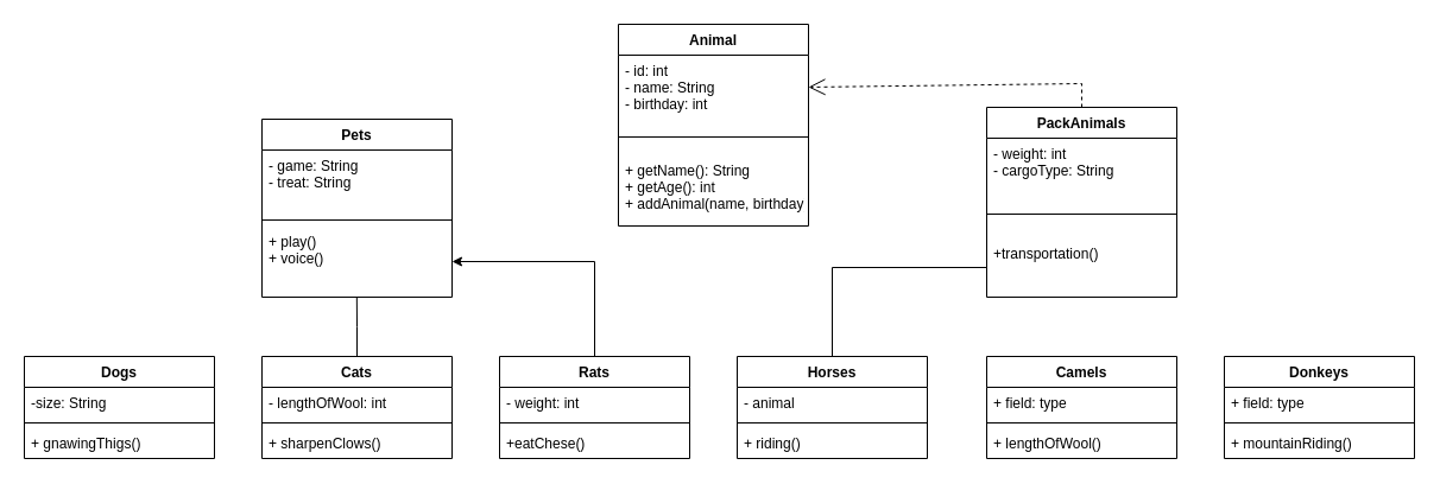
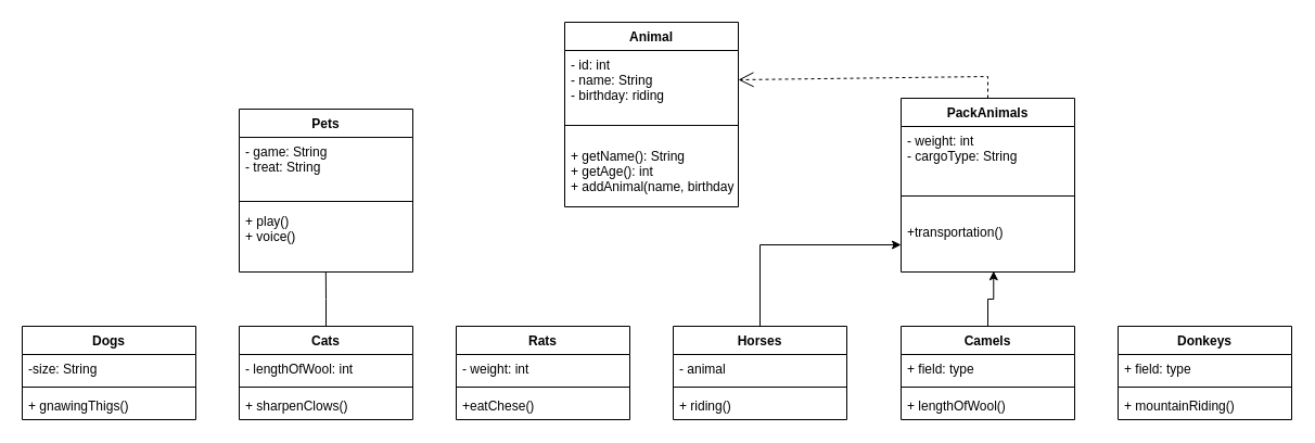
  <mxCell id="0" />
  <mxCell id="1" parent="0" />
  <mxCell id="2" value="Animal" style="swimlane;fontStyle=1;align=center;verticalAlign=top;childLayout=stackLayout;horizontal=1;startSize=26;horizontalStack=0;resizeParent=1;resizeParentMax=0;resizeLast=0;collapsible=1;marginBottom=0;" vertex="1" parent="1"><mxGeometry x="520" y="20" width="160" height="170" as="geometry" /></mxCell>
- <mxCell id="3" value="- id: int&#10;- name: String&#10;- birthday: int&#10;" style="text;strokeColor=none;fillColor=none;align=left;verticalAlign=top;spacingLeft=4;spacingRight=4;overflow=hidden;rotatable=0;points=[[0,0.5],[1,0.5]];portConstraint=eastwest;" vertex="1" parent="2"><mxGeometry y="26" width="160" height="54" as="geometry" /></mxCell>
+ <mxCell id="3" value="- id: int&#10;- name: String&#10;- birthday: riding&#10;" style="text;strokeColor=none;fillColor=none;align=left;verticalAlign=top;spacingLeft=4;spacingRight=4;overflow=hidden;rotatable=0;points=[[0,0.5],[1,0.5]];portConstraint=eastwest;" vertex="1" parent="2"><mxGeometry y="26" width="160" height="54" as="geometry" /></mxCell>
  <mxCell id="4" value="" style="line;strokeWidth=1;fillColor=none;align=left;verticalAlign=middle;spacingTop=-1;spacingLeft=3;spacingRight=3;rotatable=0;labelPosition=right;points=[];portConstraint=eastwest;strokeColor=inherit;" vertex="1" parent="2"><mxGeometry y="80" width="160" height="30" as="geometry" /></mxCell>
  <mxCell id="5" value="+ getName(): String&#10;+ getAge(): int&#10;+ addAnimal(name, birthday): animal" style="text;strokeColor=none;fillColor=none;align=left;verticalAlign=top;spacingLeft=4;spacingRight=4;overflow=hidden;rotatable=0;points=[[0,0.5],[1,0.5]];portConstraint=eastwest;" vertex="1" parent="2"><mxGeometry y="110" width="160" height="60" as="geometry" /></mxCell>
  <mxCell id="6" value="Pets" style="swimlane;fontStyle=1;align=center;verticalAlign=top;childLayout=stackLayout;horizontal=1;startSize=26;horizontalStack=0;resizeParent=1;resizeParentMax=0;resizeLast=0;collapsible=1;marginBottom=0;" vertex="1" parent="1"><mxGeometry x="220" y="100" width="160" height="150" as="geometry" /></mxCell>
  <mxCell id="7" value="- game: String&#10;- treat: String" style="text;strokeColor=none;fillColor=none;align=left;verticalAlign=top;spacingLeft=4;spacingRight=4;overflow=hidden;rotatable=0;points=[[0,0.5],[1,0.5]];portConstraint=eastwest;" vertex="1" parent="6"><mxGeometry y="26" width="160" height="54" as="geometry" /></mxCell>
  <mxCell id="8" value="" style="line;strokeWidth=1;fillColor=none;align=left;verticalAlign=middle;spacingTop=-1;spacingLeft=3;spacingRight=3;rotatable=0;labelPosition=right;points=[];portConstraint=eastwest;strokeColor=inherit;" vertex="1" parent="6"><mxGeometry y="80" width="160" height="10" as="geometry" /></mxCell>
  <mxCell id="9" value="+ play()&#10;+ voice()" style="text;strokeColor=none;fillColor=none;align=left;verticalAlign=top;spacingLeft=4;spacingRight=4;overflow=hidden;rotatable=0;points=[[0,0.5],[1,0.5]];portConstraint=eastwest;" vertex="1" parent="6"><mxGeometry y="90" width="160" height="60" as="geometry" /></mxCell>
  <mxCell id="10" value="PackAnimals" style="swimlane;fontStyle=1;align=center;verticalAlign=top;childLayout=stackLayout;horizontal=1;startSize=26;horizontalStack=0;resizeParent=1;resizeParentMax=0;resizeLast=0;collapsible=1;marginBottom=0;" vertex="1" parent="1"><mxGeometry x="830" y="90" width="160" height="160" as="geometry" /></mxCell>
  <mxCell id="11" value="- weight: int&#10;- cargoType: String" style="text;strokeColor=none;fillColor=none;align=left;verticalAlign=top;spacingLeft=4;spacingRight=4;overflow=hidden;rotatable=0;points=[[0,0.5],[1,0.5]];portConstraint=eastwest;" vertex="1" parent="10"><mxGeometry y="26" width="160" height="44" as="geometry" /></mxCell>
  <mxCell id="12" value="" style="line;strokeWidth=1;fillColor=none;align=left;verticalAlign=middle;spacingTop=-1;spacingLeft=3;spacingRight=3;rotatable=0;labelPosition=right;points=[];portConstraint=eastwest;strokeColor=inherit;" vertex="1" parent="10"><mxGeometry y="70" width="160" height="40" as="geometry" /></mxCell>
  <mxCell id="13" value="+transportation()" style="text;strokeColor=none;fillColor=none;align=left;verticalAlign=top;spacingLeft=4;spacingRight=4;overflow=hidden;rotatable=0;points=[[0,0.5],[1,0.5]];portConstraint=eastwest;" vertex="1" parent="10"><mxGeometry y="110" width="160" height="50" as="geometry" /></mxCell>
  <mxCell id="14" value="" style="endArrow=open;dashed=1;endFill=0;endSize=12;html=1;rounded=0;exitX=0.5;exitY=0;exitDx=0;exitDy=0;entryX=1;entryY=0.5;entryDx=0;entryDy=0;" edge="1" parent="1" source="10" target="3"><mxGeometry width="160" relative="1" as="geometry"><mxPoint x="580" y="121" as="sourcePoint" /><mxPoint x="640" y="30" as="targetPoint" /><Array as="points"><mxPoint x="910" y="70" /></Array></mxGeometry></mxCell>
  <mxCell id="15" style="edgeStyle=orthogonalEdgeStyle;rounded=0;orthogonalLoop=1;jettySize=auto;html=1;exitX=0.5;exitY=0;exitDx=0;exitDy=0;entryX=0.499;entryY=1.008;entryDx=0;entryDy=0;entryPerimeter=0;endArrow=none;" edge="1" parent="1" source="16" target="9"><mxGeometry relative="1" as="geometry"><mxPoint x="290" y="260" as="targetPoint" /></mxGeometry></mxCell>
  <mxCell id="16" value="Cats" style="swimlane;fontStyle=1;align=center;verticalAlign=top;childLayout=stackLayout;horizontal=1;startSize=26;horizontalStack=0;resizeParent=1;resizeParentMax=0;resizeLast=0;collapsible=1;marginBottom=0;" vertex="1" parent="1"><mxGeometry x="220" y="300" width="160" height="86" as="geometry" /></mxCell>
  <mxCell id="17" value="- lengthOfWool: int" style="text;strokeColor=none;fillColor=none;align=left;verticalAlign=top;spacingLeft=4;spacingRight=4;overflow=hidden;rotatable=0;points=[[0,0.5],[1,0.5]];portConstraint=eastwest;" vertex="1" parent="16"><mxGeometry y="26" width="160" height="26" as="geometry" /></mxCell>
  <mxCell id="18" value="" style="line;strokeWidth=1;fillColor=none;align=left;verticalAlign=middle;spacingTop=-1;spacingLeft=3;spacingRight=3;rotatable=0;labelPosition=right;points=[];portConstraint=eastwest;strokeColor=inherit;" vertex="1" parent="16"><mxGeometry y="52" width="160" height="8" as="geometry" /></mxCell>
  <mxCell id="19" value="+ sharpenClows()" style="text;strokeColor=none;fillColor=none;align=left;verticalAlign=top;spacingLeft=4;spacingRight=4;overflow=hidden;rotatable=0;points=[[0,0.5],[1,0.5]];portConstraint=eastwest;" vertex="1" parent="16"><mxGeometry y="60" width="160" height="26" as="geometry" /></mxCell>
- <mxCell id="20" style="edgeStyle=orthogonalEdgeStyle;rounded=0;orthogonalLoop=1;jettySize=auto;html=1;exitX=0.5;exitY=0;exitDx=0;exitDy=0;entryX=1;entryY=0.5;entryDx=0;entryDy=0;" edge="1" parent="1" source="21" target="9"><mxGeometry relative="1" as="geometry" /></mxCell>
  <mxCell id="21" value="Rats" style="swimlane;fontStyle=1;align=center;verticalAlign=top;childLayout=stackLayout;horizontal=1;startSize=26;horizontalStack=0;resizeParent=1;resizeParentMax=0;resizeLast=0;collapsible=1;marginBottom=0;" vertex="1" parent="1"><mxGeometry x="420" y="300" width="160" height="86" as="geometry" /></mxCell>
  <mxCell id="22" value="- weight: int" style="text;strokeColor=none;fillColor=none;align=left;verticalAlign=top;spacingLeft=4;spacingRight=4;overflow=hidden;rotatable=0;points=[[0,0.5],[1,0.5]];portConstraint=eastwest;" vertex="1" parent="21"><mxGeometry y="26" width="160" height="26" as="geometry" /></mxCell>
  <mxCell id="23" value="" style="line;strokeWidth=1;fillColor=none;align=left;verticalAlign=middle;spacingTop=-1;spacingLeft=3;spacingRight=3;rotatable=0;labelPosition=right;points=[];portConstraint=eastwest;strokeColor=inherit;" vertex="1" parent="21"><mxGeometry y="52" width="160" height="8" as="geometry" /></mxCell>
  <mxCell id="24" value="+eatChese()" style="text;strokeColor=none;fillColor=none;align=left;verticalAlign=top;spacingLeft=4;spacingRight=4;overflow=hidden;rotatable=0;points=[[0,0.5],[1,0.5]];portConstraint=eastwest;" vertex="1" parent="21"><mxGeometry y="60" width="160" height="26" as="geometry" /></mxCell>
  <mxCell id="25" value="Dogs" style="swimlane;fontStyle=1;align=center;verticalAlign=top;childLayout=stackLayout;horizontal=1;startSize=26;horizontalStack=0;resizeParent=1;resizeParentMax=0;resizeLast=0;collapsible=1;marginBottom=0;" vertex="1" parent="1"><mxGeometry x="20" y="300" width="160" height="86" as="geometry" /></mxCell>
  <mxCell id="26" value="-size: String" style="text;strokeColor=none;fillColor=none;align=left;verticalAlign=top;spacingLeft=4;spacingRight=4;overflow=hidden;rotatable=0;points=[[0,0.5],[1,0.5]];portConstraint=eastwest;" vertex="1" parent="25"><mxGeometry y="26" width="160" height="26" as="geometry" /></mxCell>
  <mxCell id="27" value="" style="line;strokeWidth=1;fillColor=none;align=left;verticalAlign=middle;spacingTop=-1;spacingLeft=3;spacingRight=3;rotatable=0;labelPosition=right;points=[];portConstraint=eastwest;strokeColor=inherit;" vertex="1" parent="25"><mxGeometry y="52" width="160" height="8" as="geometry" /></mxCell>
  <mxCell id="28" value="+ gnawingThigs()" style="text;strokeColor=none;fillColor=none;align=left;verticalAlign=top;spacingLeft=4;spacingRight=4;overflow=hidden;rotatable=0;points=[[0,0.5],[1,0.5]];portConstraint=eastwest;" vertex="1" parent="25"><mxGeometry y="60" width="160" height="26" as="geometry" /></mxCell>
+ <mxCell id="29" style="edgeStyle=orthogonalEdgeStyle;rounded=0;orthogonalLoop=1;jettySize=auto;html=1;exitX=0.5;exitY=0;exitDx=0;exitDy=0;entryX=0.533;entryY=0.984;entryDx=0;entryDy=0;entryPerimeter=0;" edge="1" parent="1" source="30" target="13"><mxGeometry relative="1" as="geometry"><mxPoint x="950" y="270" as="targetPoint" /></mxGeometry></mxCell>
  <mxCell id="30" value="Camels" style="swimlane;fontStyle=1;align=center;verticalAlign=top;childLayout=stackLayout;horizontal=1;startSize=26;horizontalStack=0;resizeParent=1;resizeParentMax=0;resizeLast=0;collapsible=1;marginBottom=0;" vertex="1" parent="1"><mxGeometry x="830" y="300" width="160" height="86" as="geometry" /></mxCell>
  <mxCell id="31" value="+ field: type" style="text;strokeColor=none;fillColor=none;align=left;verticalAlign=top;spacingLeft=4;spacingRight=4;overflow=hidden;rotatable=0;points=[[0,0.5],[1,0.5]];portConstraint=eastwest;" vertex="1" parent="30"><mxGeometry y="26" width="160" height="26" as="geometry" /></mxCell>
  <mxCell id="32" value="" style="line;strokeWidth=1;fillColor=none;align=left;verticalAlign=middle;spacingTop=-1;spacingLeft=3;spacingRight=3;rotatable=0;labelPosition=right;points=[];portConstraint=eastwest;strokeColor=inherit;" vertex="1" parent="30"><mxGeometry y="52" width="160" height="8" as="geometry" /></mxCell>
  <mxCell id="33" value="+ lengthOfWool()" style="text;strokeColor=none;fillColor=none;align=left;verticalAlign=top;spacingLeft=4;spacingRight=4;overflow=hidden;rotatable=0;points=[[0,0.5],[1,0.5]];portConstraint=eastwest;" vertex="1" parent="30"><mxGeometry y="60" width="160" height="26" as="geometry" /></mxCell>
  <mxCell id="34" value="Donkeys" style="swimlane;fontStyle=1;align=center;verticalAlign=top;childLayout=stackLayout;horizontal=1;startSize=26;horizontalStack=0;resizeParent=1;resizeParentMax=0;resizeLast=0;collapsible=1;marginBottom=0;" vertex="1" parent="1"><mxGeometry x="1030" y="300" width="160" height="86" as="geometry" /></mxCell>
  <mxCell id="35" value="+ field: type" style="text;strokeColor=none;fillColor=none;align=left;verticalAlign=top;spacingLeft=4;spacingRight=4;overflow=hidden;rotatable=0;points=[[0,0.5],[1,0.5]];portConstraint=eastwest;" vertex="1" parent="34"><mxGeometry y="26" width="160" height="26" as="geometry" /></mxCell>
  <mxCell id="36" value="" style="line;strokeWidth=1;fillColor=none;align=left;verticalAlign=middle;spacingTop=-1;spacingLeft=3;spacingRight=3;rotatable=0;labelPosition=right;points=[];portConstraint=eastwest;strokeColor=inherit;" vertex="1" parent="34"><mxGeometry y="52" width="160" height="8" as="geometry" /></mxCell>
  <mxCell id="37" value="+ mountainRiding()" style="text;strokeColor=none;fillColor=none;align=left;verticalAlign=top;spacingLeft=4;spacingRight=4;overflow=hidden;rotatable=0;points=[[0,0.5],[1,0.5]];portConstraint=eastwest;" vertex="1" parent="34"><mxGeometry y="60" width="160" height="26" as="geometry" /></mxCell>
- <mxCell id="38" style="edgeStyle=orthogonalEdgeStyle;rounded=0;orthogonalLoop=1;jettySize=auto;html=1;exitX=0.5;exitY=0;exitDx=0;exitDy=0;entryX=0;entryY=0.5;entryDx=0;entryDy=0;endArrow=none;" edge="1" parent="1" source="39" target="13"><mxGeometry relative="1" as="geometry" /></mxCell>
+ <mxCell id="38" style="edgeStyle=orthogonalEdgeStyle;rounded=0;orthogonalLoop=1;jettySize=auto;html=1;exitX=0.5;exitY=0;exitDx=0;exitDy=0;entryX=0;entryY=0.5;entryDx=0;entryDy=0;" edge="1" parent="1" source="39" target="13"><mxGeometry relative="1" as="geometry" /></mxCell>
  <mxCell id="39" value="Horses" style="swimlane;fontStyle=1;align=center;verticalAlign=top;childLayout=stackLayout;horizontal=1;startSize=26;horizontalStack=0;resizeParent=1;resizeParentMax=0;resizeLast=0;collapsible=1;marginBottom=0;" vertex="1" parent="1"><mxGeometry x="620" y="300" width="160" height="86" as="geometry" /></mxCell>
  <mxCell id="40" value="- animal" style="text;strokeColor=none;fillColor=none;align=left;verticalAlign=top;spacingLeft=4;spacingRight=4;overflow=hidden;rotatable=0;points=[[0,0.5],[1,0.5]];portConstraint=eastwest;" vertex="1" parent="39"><mxGeometry y="26" width="160" height="26" as="geometry" /></mxCell>
  <mxCell id="41" value="" style="line;strokeWidth=1;fillColor=none;align=left;verticalAlign=middle;spacingTop=-1;spacingLeft=3;spacingRight=3;rotatable=0;labelPosition=right;points=[];portConstraint=eastwest;strokeColor=inherit;" vertex="1" parent="39"><mxGeometry y="52" width="160" height="8" as="geometry" /></mxCell>
  <mxCell id="42" value="+ riding()" style="text;strokeColor=none;fillColor=none;align=left;verticalAlign=top;spacingLeft=4;spacingRight=4;overflow=hidden;rotatable=0;points=[[0,0.5],[1,0.5]];portConstraint=eastwest;" vertex="1" parent="39"><mxGeometry y="60" width="160" height="26" as="geometry" /></mxCell>
